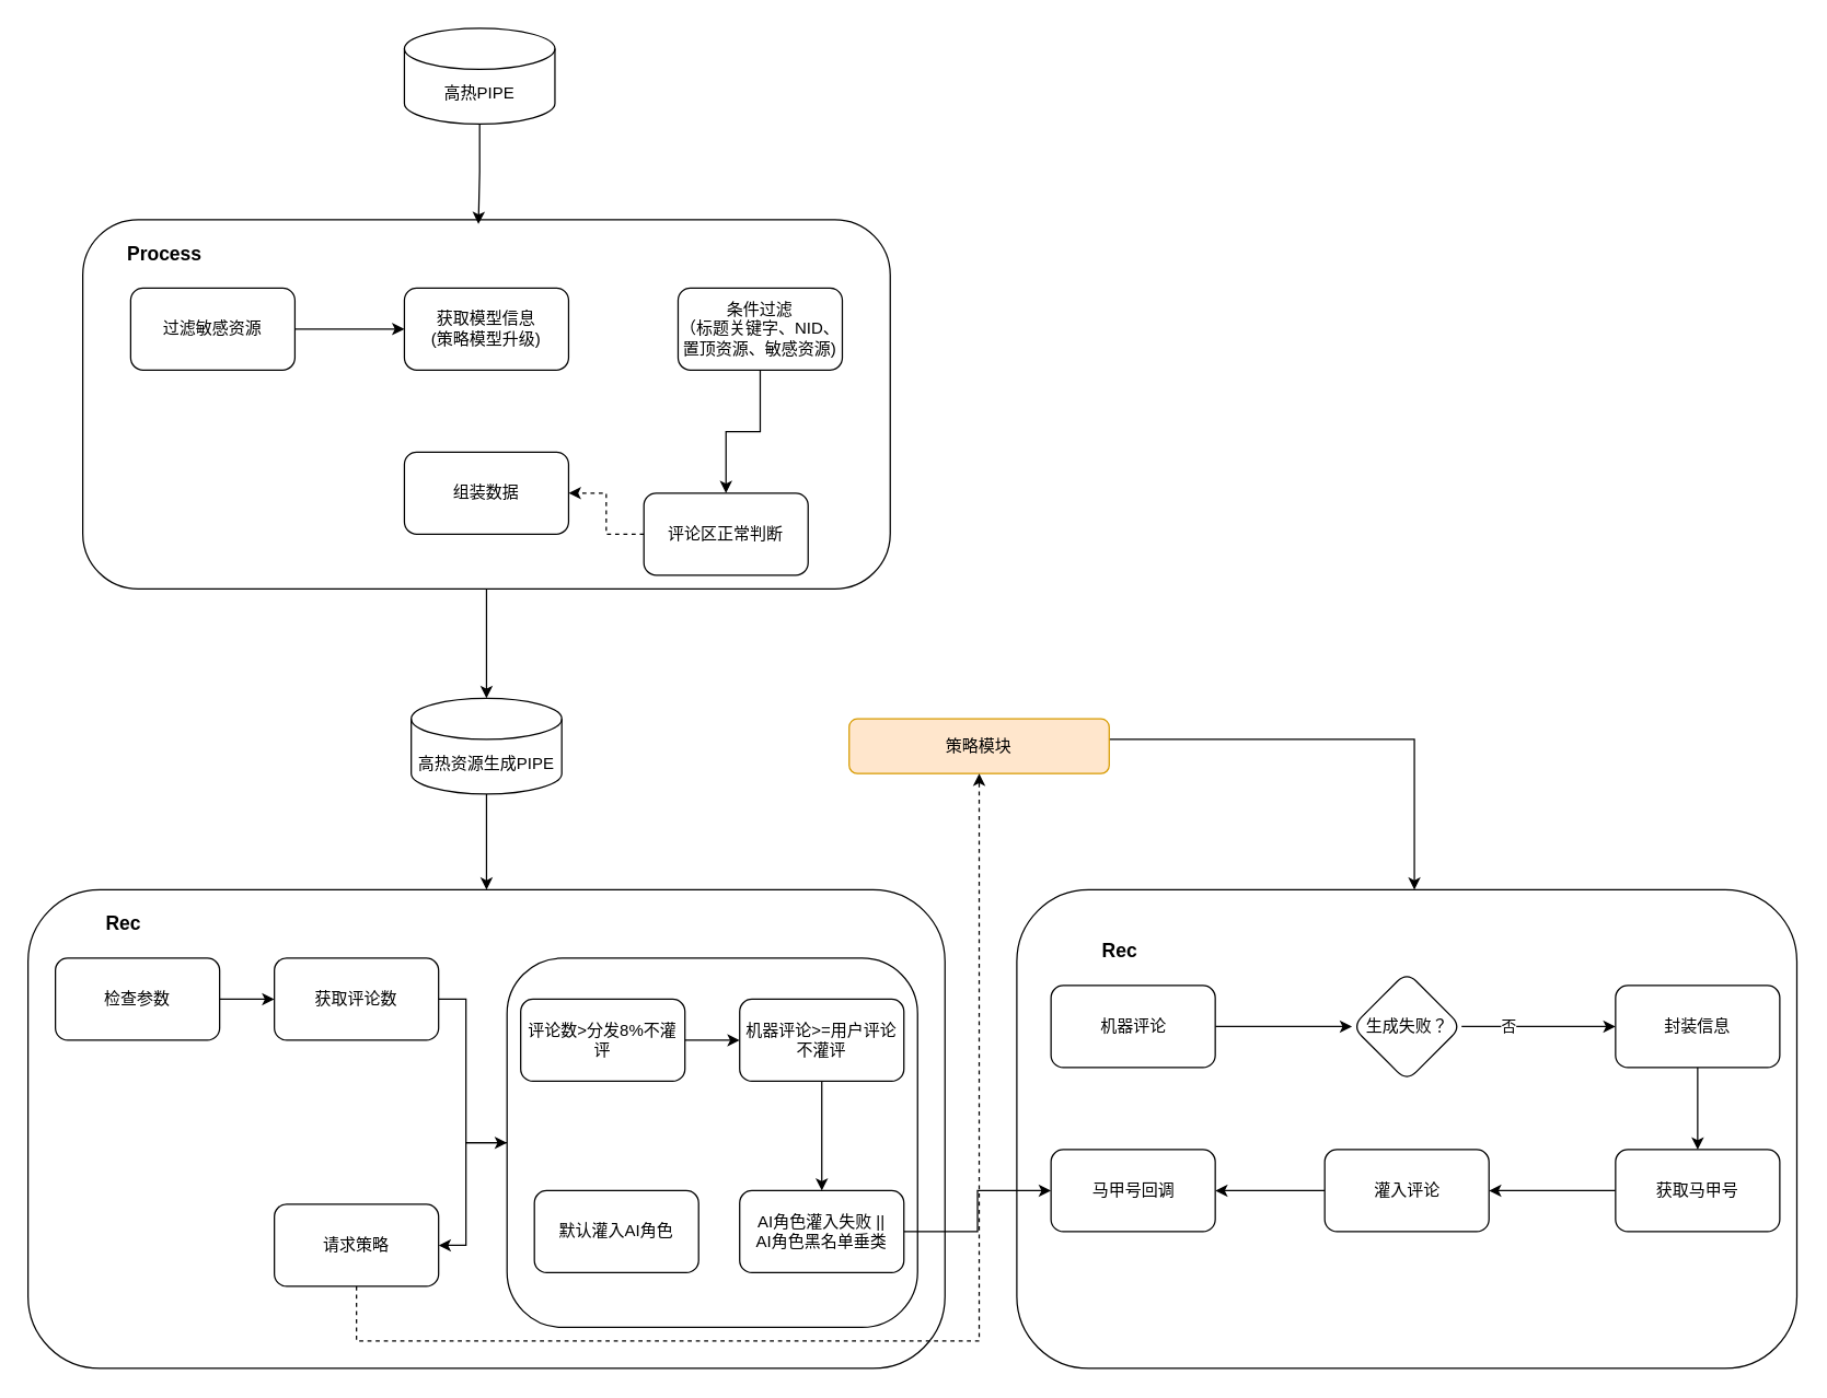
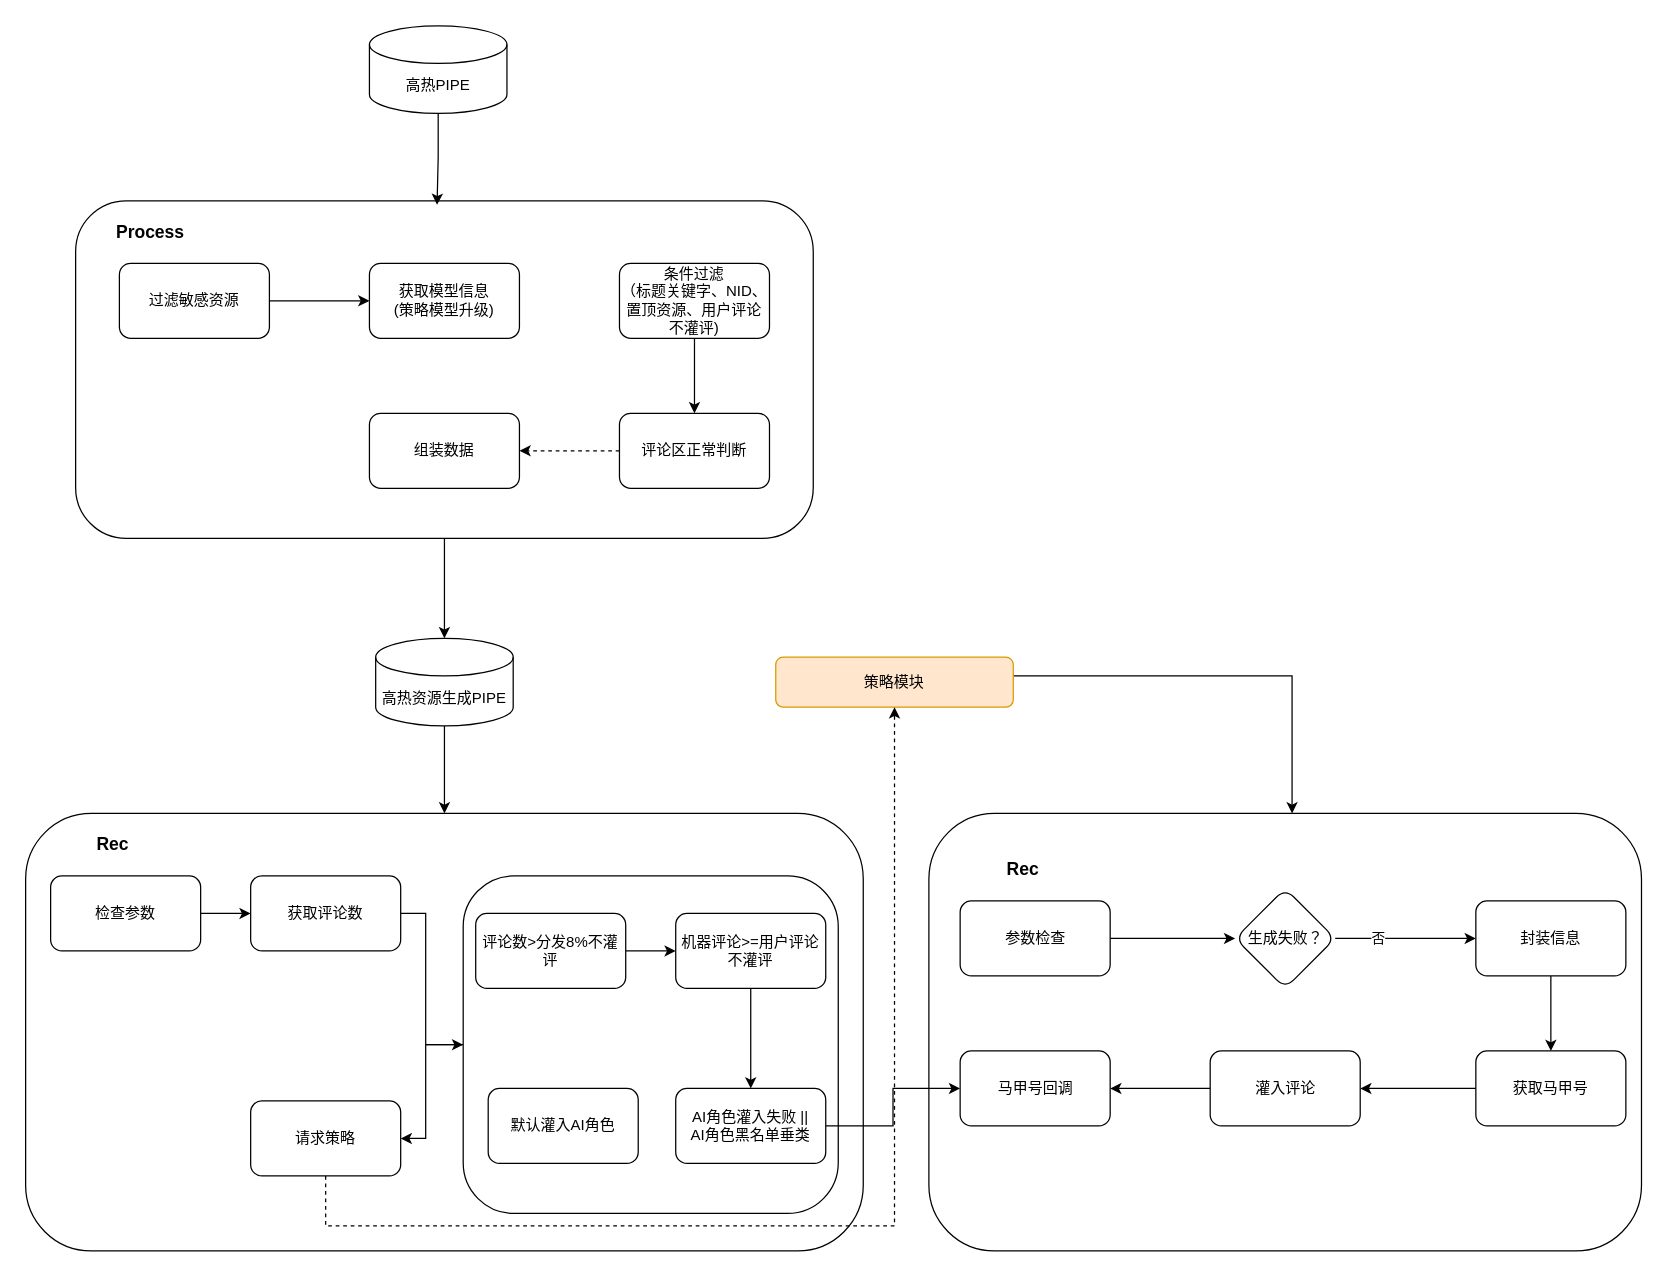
  <mxCell id="0" />
  <mxCell id="1" parent="0" />
  <mxCell id="2" style="edgeStyle=orthogonalEdgeStyle;rounded=0;orthogonalLoop=1;jettySize=auto;html=1;" edge="1" parent="1" source="3" target="16"><mxGeometry relative="1" as="geometry" /></mxCell>
  <mxCell id="3" value="" style="rounded=1;whiteSpace=wrap;html=1;" vertex="1" parent="1"><mxGeometry x="60" y="160" width="590" height="270" as="geometry" /></mxCell>
  <mxCell id="4" style="edgeStyle=orthogonalEdgeStyle;rounded=0;orthogonalLoop=1;jettySize=auto;html=1;entryX=0.49;entryY=0.012;entryDx=0;entryDy=0;entryPerimeter=0;" edge="1" parent="1" source="5" target="3"><mxGeometry relative="1" as="geometry" /></mxCell>
  <mxCell id="5" value="高热PIPE" style="shape=cylinder3;whiteSpace=wrap;html=1;boundedLbl=1;backgroundOutline=1;size=15;" vertex="1" parent="1"><mxGeometry x="295" y="20" width="110" height="70" as="geometry" /></mxCell>
  <mxCell id="6" value="" style="edgeStyle=orthogonalEdgeStyle;rounded=0;orthogonalLoop=1;jettySize=auto;html=1;" edge="1" parent="1" source="7" target="9"><mxGeometry relative="1" as="geometry" /></mxCell>
  <mxCell id="7" value="过滤敏感资源" style="rounded=1;whiteSpace=wrap;html=1;" vertex="1" parent="1"><mxGeometry x="95" y="210" width="120" height="60" as="geometry" /></mxCell>
  <mxCell id="8" value="&lt;b&gt;&lt;font style=&quot;font-size: 14px;&quot;&gt;Process&lt;/font&gt;&lt;/b&gt;" style="text;html=1;align=center;verticalAlign=middle;whiteSpace=wrap;rounded=0;" vertex="1" parent="1"><mxGeometry x="90" y="170" width="60" height="30" as="geometry" /></mxCell>
  <mxCell id="9" value="获取模型信息&lt;div&gt;(策略模型升级)&lt;/div&gt;" style="rounded=1;whiteSpace=wrap;html=1;" vertex="1" parent="1"><mxGeometry x="295" y="210" width="120" height="60" as="geometry" /></mxCell>
  <mxCell id="10" value="" style="edgeStyle=orthogonalEdgeStyle;rounded=0;orthogonalLoop=1;jettySize=auto;html=1;" edge="1" parent="1" source="11" target="13"><mxGeometry relative="1" as="geometry" /></mxCell>
- <mxCell id="11" value="条件过滤&lt;div&gt;（标题关键字、NID、置顶资源、敏感资源)&lt;/div&gt;" style="rounded=1;whiteSpace=wrap;html=1;" vertex="1" parent="1"><mxGeometry x="495" y="210" width="120" height="60" as="geometry" /></mxCell>
+ <mxCell id="11" value="条件过滤&lt;div&gt;（标题关键字、NID、置顶资源、用户评论不灌评)&lt;/div&gt;" style="rounded=1;whiteSpace=wrap;html=1;" vertex="1" parent="1"><mxGeometry x="495" y="210" width="120" height="60" as="geometry" /></mxCell>
  <mxCell id="12" value="" style="edgeStyle=orthogonalEdgeStyle;rounded=0;orthogonalLoop=1;jettySize=auto;html=1;dashed=1;" edge="1" parent="1" source="13" target="14"><mxGeometry relative="1" as="geometry" /></mxCell>
- <mxCell id="13" value="评论区正常判断" style="rounded=1;whiteSpace=wrap;html=1;" vertex="1" parent="1"><mxGeometry x="470" y="360" width="120" height="60" as="geometry" /></mxCell>
+ <mxCell id="13" value="评论区正常判断" style="rounded=1;whiteSpace=wrap;html=1;" vertex="1" parent="1"><mxGeometry x="495" y="330" width="120" height="60" as="geometry" /></mxCell>
  <mxCell id="14" value="组装数据" style="rounded=1;whiteSpace=wrap;html=1;" vertex="1" parent="1"><mxGeometry x="295" y="330" width="120" height="60" as="geometry" /></mxCell>
  <mxCell id="15" style="edgeStyle=orthogonalEdgeStyle;rounded=0;orthogonalLoop=1;jettySize=auto;html=1;entryX=0.5;entryY=0;entryDx=0;entryDy=0;" edge="1" parent="1" source="16" target="17"><mxGeometry relative="1" as="geometry" /></mxCell>
  <mxCell id="16" value="高热资源生成PIPE" style="shape=cylinder3;whiteSpace=wrap;html=1;boundedLbl=1;backgroundOutline=1;size=15;" vertex="1" parent="1"><mxGeometry x="300" y="510" width="110" height="70" as="geometry" /></mxCell>
  <mxCell id="17" value="" style="rounded=1;whiteSpace=wrap;html=1;" vertex="1" parent="1"><mxGeometry x="20" y="650" width="670" height="350" as="geometry" /></mxCell>
  <mxCell id="18" value="&lt;span style=&quot;font-size: 14px;&quot;&gt;&lt;b&gt;Rec&lt;/b&gt;&lt;/span&gt;" style="text;html=1;align=center;verticalAlign=middle;whiteSpace=wrap;rounded=0;" vertex="1" parent="1"><mxGeometry x="60" y="660" width="60" height="30" as="geometry" /></mxCell>
  <mxCell id="19" value="" style="edgeStyle=orthogonalEdgeStyle;rounded=0;orthogonalLoop=1;jettySize=auto;html=1;" edge="1" parent="1" source="20" target="38"><mxGeometry relative="1" as="geometry" /></mxCell>
  <mxCell id="20" value="检查参数" style="rounded=1;whiteSpace=wrap;html=1;" vertex="1" parent="1"><mxGeometry x="40" y="700" width="120" height="60" as="geometry" /></mxCell>
  <mxCell id="21" style="edgeStyle=orthogonalEdgeStyle;rounded=0;orthogonalLoop=1;jettySize=auto;html=1;" edge="1" parent="1" source="22" target="23"><mxGeometry relative="1" as="geometry"><Array as="points"><mxPoint x="1033" y="540" /></Array></mxGeometry></mxCell>
  <mxCell id="22" value="策略模块" style="rounded=1;whiteSpace=wrap;html=1;fillColor=#ffe6cc;strokeColor=#d79b00;" vertex="1" parent="1"><mxGeometry x="620" y="525" width="190" height="40" as="geometry" /></mxCell>
  <mxCell id="23" value="" style="rounded=1;whiteSpace=wrap;html=1;" vertex="1" parent="1"><mxGeometry x="742.5" y="650" width="570" height="350" as="geometry" /></mxCell>
  <mxCell id="24" value="" style="edgeStyle=orthogonalEdgeStyle;rounded=0;orthogonalLoop=1;jettySize=auto;html=1;" edge="1" parent="1" source="25" target="36"><mxGeometry relative="1" as="geometry" /></mxCell>
- <mxCell id="25" value="机器评论" style="rounded=1;whiteSpace=wrap;html=1;" vertex="1" parent="1"><mxGeometry x="767.5" y="720" width="120" height="60" as="geometry" /></mxCell>
+ <mxCell id="25" value="参数检查" style="rounded=1;whiteSpace=wrap;html=1;" vertex="1" parent="1"><mxGeometry x="767.5" y="720" width="120" height="60" as="geometry" /></mxCell>
  <mxCell id="26" value="&lt;span style=&quot;font-size: 14px;&quot;&gt;&lt;b&gt;Rec&lt;/b&gt;&lt;/span&gt;" style="text;html=1;align=center;verticalAlign=middle;whiteSpace=wrap;rounded=0;" vertex="1" parent="1"><mxGeometry x="787.5" y="680" width="60" height="30" as="geometry" /></mxCell>
  <mxCell id="27" value="" style="edgeStyle=orthogonalEdgeStyle;rounded=0;orthogonalLoop=1;jettySize=auto;html=1;" edge="1" parent="1" source="28" target="30"><mxGeometry relative="1" as="geometry" /></mxCell>
  <mxCell id="28" value="封装信息" style="rounded=1;whiteSpace=wrap;html=1;" vertex="1" parent="1"><mxGeometry x="1180" y="720" width="120" height="60" as="geometry" /></mxCell>
  <mxCell id="29" value="" style="edgeStyle=orthogonalEdgeStyle;rounded=0;orthogonalLoop=1;jettySize=auto;html=1;" edge="1" parent="1" source="30" target="32"><mxGeometry relative="1" as="geometry" /></mxCell>
  <mxCell id="30" value="获取马甲号" style="rounded=1;whiteSpace=wrap;html=1;" vertex="1" parent="1"><mxGeometry x="1180" y="840" width="120" height="60" as="geometry" /></mxCell>
  <mxCell id="31" value="" style="edgeStyle=orthogonalEdgeStyle;rounded=0;orthogonalLoop=1;jettySize=auto;html=1;" edge="1" parent="1" source="32" target="33"><mxGeometry relative="1" as="geometry" /></mxCell>
  <mxCell id="32" value="灌入评论" style="rounded=1;whiteSpace=wrap;html=1;" vertex="1" parent="1"><mxGeometry x="967.5" y="840" width="120" height="60" as="geometry" /></mxCell>
  <mxCell id="33" value="马甲号回调" style="rounded=1;whiteSpace=wrap;html=1;" vertex="1" parent="1"><mxGeometry x="767.5" y="840" width="120" height="60" as="geometry" /></mxCell>
  <mxCell id="34" value="" style="edgeStyle=orthogonalEdgeStyle;rounded=0;orthogonalLoop=1;jettySize=auto;html=1;" edge="1" parent="1" source="36" target="28"><mxGeometry relative="1" as="geometry" /></mxCell>
  <mxCell id="35" value="否" style="edgeLabel;html=1;align=center;verticalAlign=middle;resizable=0;points=[];" vertex="1" connectable="0" parent="34"><mxGeometry x="-0.404" y="1" relative="1" as="geometry"><mxPoint as="offset" /></mxGeometry></mxCell>
  <mxCell id="36" value="生成失败？" style="rhombus;whiteSpace=wrap;html=1;rounded=1;" vertex="1" parent="1"><mxGeometry x="987.5" y="710" width="80" height="80" as="geometry" /></mxCell>
  <mxCell id="37" value="" style="edgeStyle=orthogonalEdgeStyle;rounded=0;orthogonalLoop=1;jettySize=auto;html=1;" edge="1" parent="1" source="38" target="40"><mxGeometry relative="1" as="geometry"><Array as="points"><mxPoint x="340" y="730" /><mxPoint x="340" y="835" /></Array></mxGeometry></mxCell>
  <mxCell id="38" value="获取评论数" style="rounded=1;whiteSpace=wrap;html=1;" vertex="1" parent="1"><mxGeometry x="200" y="700" width="120" height="60" as="geometry" /></mxCell>
  <mxCell id="39" style="edgeStyle=orthogonalEdgeStyle;rounded=0;orthogonalLoop=1;jettySize=auto;html=1;entryX=1;entryY=0.5;entryDx=0;entryDy=0;" edge="1" parent="1" source="40" target="49"><mxGeometry relative="1" as="geometry"><Array as="points"><mxPoint x="340" y="835" /><mxPoint x="340" y="910" /></Array></mxGeometry></mxCell>
  <mxCell id="40" value="" style="rounded=1;whiteSpace=wrap;html=1;" vertex="1" parent="1"><mxGeometry x="370" y="700" width="300" height="270" as="geometry" /></mxCell>
  <mxCell id="41" value="" style="edgeStyle=orthogonalEdgeStyle;rounded=0;orthogonalLoop=1;jettySize=auto;html=1;" edge="1" parent="1" source="42" target="44"><mxGeometry relative="1" as="geometry" /></mxCell>
  <mxCell id="42" value="评论数&amp;gt;分发8%不灌评" style="rounded=1;whiteSpace=wrap;html=1;" vertex="1" parent="1"><mxGeometry x="380" y="730" width="120" height="60" as="geometry" /></mxCell>
  <mxCell id="43" value="" style="edgeStyle=orthogonalEdgeStyle;rounded=0;orthogonalLoop=1;jettySize=auto;html=1;" edge="1" parent="1" source="44" target="46"><mxGeometry relative="1" as="geometry" /></mxCell>
  <mxCell id="44" value="机器评论&amp;gt;=用户评论不灌评" style="rounded=1;whiteSpace=wrap;html=1;" vertex="1" parent="1"><mxGeometry x="540" y="730" width="120" height="60" as="geometry" /></mxCell>
  <mxCell id="45" value="" style="edgeStyle=orthogonalEdgeStyle;rounded=0;orthogonalLoop=1;jettySize=auto;html=1;" edge="1" parent="1" source="46" target="33"><mxGeometry relative="1" as="geometry" /></mxCell>
  <mxCell id="46" value="AI角色灌入失败 ||&lt;div&gt;AI角色黑名单垂类&lt;/div&gt;" style="rounded=1;whiteSpace=wrap;html=1;" vertex="1" parent="1"><mxGeometry x="540" y="870" width="120" height="60" as="geometry" /></mxCell>
  <mxCell id="47" value="默认灌入AI角色" style="rounded=1;whiteSpace=wrap;html=1;" vertex="1" parent="1"><mxGeometry x="390" y="870" width="120" height="60" as="geometry" /></mxCell>
  <mxCell id="48" style="edgeStyle=orthogonalEdgeStyle;rounded=0;orthogonalLoop=1;jettySize=auto;html=1;entryX=0.5;entryY=1;entryDx=0;entryDy=0;dashed=1;" edge="1" parent="1" source="49" target="22"><mxGeometry relative="1" as="geometry"><Array as="points"><mxPoint x="260" y="980" /><mxPoint x="715" y="980" /></Array></mxGeometry></mxCell>
  <mxCell id="49" value="请求策略" style="rounded=1;whiteSpace=wrap;html=1;" vertex="1" parent="1"><mxGeometry x="200" y="880" width="120" height="60" as="geometry" /></mxCell>
